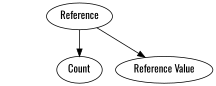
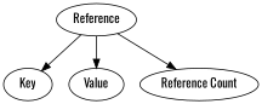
  digraph {
    fontname=Oswald
    node [fontname=Oswald]
    edge [fontname=Oswald]
    n1 [label=Reference]
-   Value [label=Count]
-   n4 [label="Reference Value"]
+   Key
+   Value
+   n4 [label="Reference Count"]
+   n1 -> Key
    n1 -> Value
    n1 -> n4
  }
